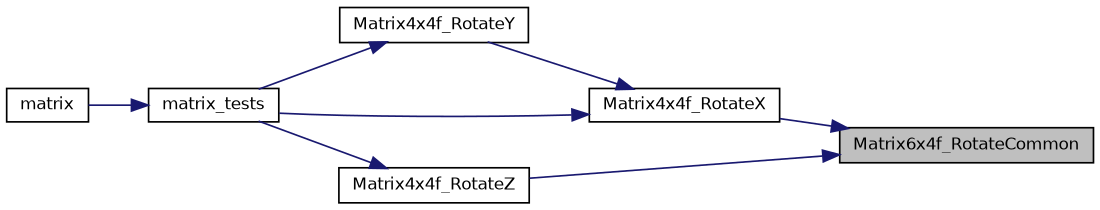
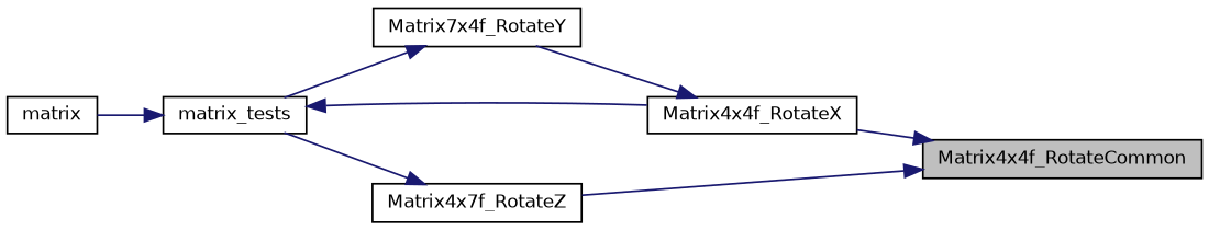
  digraph {
    rankdir=RL
    node [color=black fillcolor=white fontname=Helvetica fontsize=10 shape=record style=filled]
    edge [color=midnightblue dir=back fontname=Helvetica fontsize=10 labelfontname=Helvetica labelfontsize=10 style=solid]
-   n1 [fillcolor=grey75 fontcolor=black height=0.2 label=Matrix6x4f_RotateCommon width=0.4]
+   n1 [fillcolor=grey75 fontcolor=black height=0.2 label=Matrix4x4f_RotateCommon width=0.4]
    n2 [height=0.2 label=Matrix4x4f_RotateX width=0.4]
-   n3 [height=0.2 label=Matrix4x4f_RotateZ width=0.4]
-   n4 [height=0.2 label=Matrix4x4f_RotateY width=0.4]
+   n3 [height=0.2 label=Matrix4x7f_RotateZ width=0.4]
+   n4 [height=0.2 label=Matrix7x4f_RotateY width=0.4]
    n5 [height=0.2 label=matrix_tests width=0.4]
    n6 [height=0.2 label=matrix width=0.4]
    n1 -> n2
    n1 -> n3
    n2 -> n4
-   n2 -> n5
+   n5 -> n2
    n3 -> n5
    n4 -> n5
    n5 -> n6
  }
